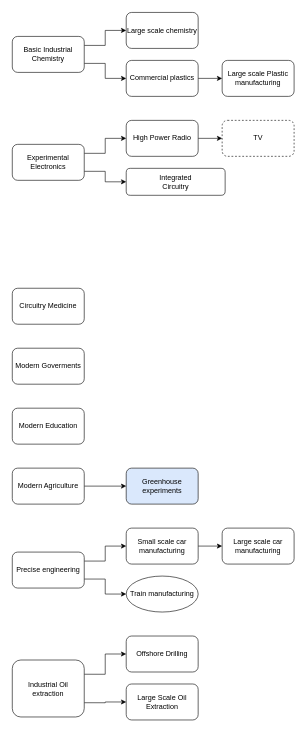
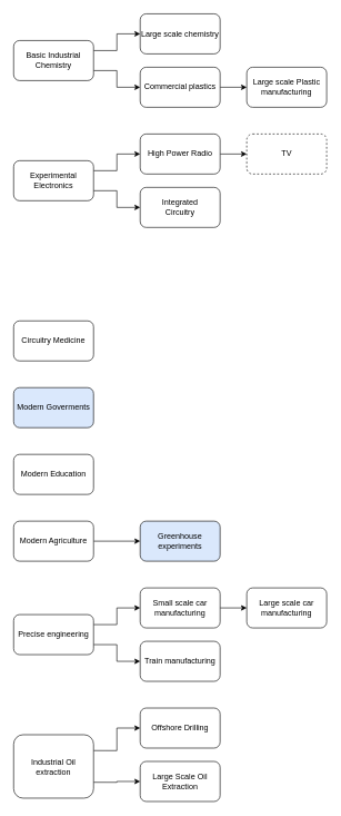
  <mxCell id="0" />
  <mxCell id="1" parent="0" />
  <mxCell id="2" style="edgeStyle=orthogonalEdgeStyle;rounded=0;orthogonalLoop=1;jettySize=auto;html=1;exitX=1;exitY=0.75;exitDx=0;exitDy=0;entryX=0;entryY=0.5;entryDx=0;entryDy=0;" edge="1" parent="1" source="4" target="12"><mxGeometry relative="1" as="geometry" /></mxCell>
  <mxCell id="3" style="edgeStyle=orthogonalEdgeStyle;rounded=0;orthogonalLoop=1;jettySize=auto;html=1;exitX=1;exitY=0.25;exitDx=0;exitDy=0;" edge="1" parent="1" source="4" target="13"><mxGeometry relative="1" as="geometry" /></mxCell>
  <mxCell id="4" value="Basic Industrial Chemistry" style="rounded=1;whiteSpace=wrap;html=1;" vertex="1" parent="1"><mxGeometry x="20" y="60" width="120" height="60" as="geometry" /></mxCell>
  <mxCell id="5" style="edgeStyle=orthogonalEdgeStyle;rounded=0;orthogonalLoop=1;jettySize=auto;html=1;exitX=1;exitY=0.25;exitDx=0;exitDy=0;" edge="1" parent="1" source="7" target="9"><mxGeometry relative="1" as="geometry" /></mxCell>
  <mxCell id="6" style="edgeStyle=orthogonalEdgeStyle;rounded=0;orthogonalLoop=1;jettySize=auto;html=1;exitX=1;exitY=0.75;exitDx=0;exitDy=0;" edge="1" parent="1" source="7" target="10"><mxGeometry relative="1" as="geometry" /></mxCell>
  <mxCell id="7" value="Experimental Electronics" style="rounded=1;whiteSpace=wrap;html=1;" vertex="1" parent="1"><mxGeometry x="20" y="240" width="120" height="60" as="geometry" /></mxCell>
  <mxCell id="8" style="edgeStyle=orthogonalEdgeStyle;rounded=0;orthogonalLoop=1;jettySize=auto;html=1;exitX=1;exitY=0.5;exitDx=0;exitDy=0;entryX=0;entryY=0.5;entryDx=0;entryDy=0;" edge="1" parent="1" source="9" target="14"><mxGeometry relative="1" as="geometry" /></mxCell>
  <mxCell id="9" value="High Power Radio" style="rounded=1;whiteSpace=wrap;html=1;" vertex="1" parent="1"><mxGeometry x="210" y="200" width="120" height="60" as="geometry" /></mxCell>
- <mxCell id="10" value="Integrated&lt;br&gt;Circuitry" style="rounded=1;whiteSpace=wrap;html=1;" vertex="1" parent="1"><mxGeometry x="210" y="280" width="165" height="45" as="geometry" /></mxCell>
+ <mxCell id="10" value="Integrated&lt;br&gt;Circuitry" style="rounded=1;whiteSpace=wrap;html=1;" vertex="1" parent="1"><mxGeometry x="210" y="280" width="120" height="60" as="geometry" /></mxCell>
  <mxCell id="11" style="edgeStyle=orthogonalEdgeStyle;rounded=0;orthogonalLoop=1;jettySize=auto;html=1;exitX=1;exitY=0.5;exitDx=0;exitDy=0;entryX=0;entryY=0.5;entryDx=0;entryDy=0;" edge="1" parent="1" source="12" target="17"><mxGeometry relative="1" as="geometry" /></mxCell>
  <mxCell id="12" value="Commercial plastics&lt;br&gt;" style="rounded=1;whiteSpace=wrap;html=1;" vertex="1" parent="1"><mxGeometry x="210" y="100" width="120" height="60" as="geometry" /></mxCell>
  <mxCell id="13" value="Large scale chemistry&lt;br&gt;" style="rounded=1;whiteSpace=wrap;html=1;" vertex="1" parent="1"><mxGeometry x="210" y="20" width="120" height="60" as="geometry" /></mxCell>
  <mxCell id="14" value="TV" style="rounded=1;whiteSpace=wrap;html=1;dashed=1;" vertex="1" parent="1"><mxGeometry x="370" y="200" width="120" height="60" as="geometry" /></mxCell>
  <mxCell id="15" value="Circuitry Medicine" style="rounded=1;whiteSpace=wrap;html=1;" vertex="1" parent="1"><mxGeometry x="20" y="480" width="120" height="60" as="geometry" /></mxCell>
- <mxCell id="16" value="Modern Goverments" style="rounded=1;whiteSpace=wrap;html=1;" vertex="1" parent="1"><mxGeometry x="20" y="580" width="120" height="60" as="geometry" /></mxCell>
+ <mxCell id="16" value="Modern Goverments" style="rounded=1;whiteSpace=wrap;html=1;fillColor=#dae8fc;" vertex="1" parent="1"><mxGeometry x="20" y="580" width="120" height="60" as="geometry" /></mxCell>
  <mxCell id="17" value="Large scale Plastic manufacturing" style="rounded=1;whiteSpace=wrap;html=1;" vertex="1" parent="1"><mxGeometry x="370" y="100" width="120" height="60" as="geometry" /></mxCell>
  <mxCell id="18" value="Modern Education" style="rounded=1;whiteSpace=wrap;html=1;" vertex="1" parent="1"><mxGeometry x="20" y="680" width="120" height="60" as="geometry" /></mxCell>
  <mxCell id="19" style="edgeStyle=orthogonalEdgeStyle;rounded=0;orthogonalLoop=1;jettySize=auto;html=1;exitX=1;exitY=0.5;exitDx=0;exitDy=0;entryX=0;entryY=0.5;entryDx=0;entryDy=0;" edge="1" parent="1" source="20" target="21"><mxGeometry relative="1" as="geometry" /></mxCell>
  <mxCell id="20" value="Modern Agriculture" style="rounded=1;whiteSpace=wrap;html=1;" vertex="1" parent="1"><mxGeometry x="20" y="780" width="120" height="60" as="geometry" /></mxCell>
  <mxCell id="21" value="Greenhouse experiments" style="rounded=1;whiteSpace=wrap;html=1;fillColor=#dae8fc;" vertex="1" parent="1"><mxGeometry x="210" y="780" width="120" height="60" as="geometry" /></mxCell>
  <mxCell id="22" style="edgeStyle=orthogonalEdgeStyle;rounded=0;orthogonalLoop=1;jettySize=auto;html=1;exitX=1;exitY=0.75;exitDx=0;exitDy=0;entryX=0;entryY=0.5;entryDx=0;entryDy=0;" edge="1" parent="1" source="24" target="27"><mxGeometry relative="1" as="geometry" /></mxCell>
  <mxCell id="23" style="edgeStyle=orthogonalEdgeStyle;rounded=0;orthogonalLoop=1;jettySize=auto;html=1;exitX=1;exitY=0.25;exitDx=0;exitDy=0;entryX=0;entryY=0.5;entryDx=0;entryDy=0;" edge="1" parent="1" source="24" target="26"><mxGeometry relative="1" as="geometry" /></mxCell>
  <mxCell id="24" value="&lt;div&gt;Precise engineering&lt;/div&gt;" style="rounded=1;whiteSpace=wrap;html=1;" vertex="1" parent="1"><mxGeometry x="20" y="920" width="120" height="60" as="geometry" /></mxCell>
  <mxCell id="25" style="edgeStyle=orthogonalEdgeStyle;rounded=0;orthogonalLoop=1;jettySize=auto;html=1;exitX=1;exitY=0.5;exitDx=0;exitDy=0;entryX=0;entryY=0.5;entryDx=0;entryDy=0;" edge="1" parent="1" source="26" target="28"><mxGeometry relative="1" as="geometry" /></mxCell>
  <mxCell id="26" value="Small scale car manufacturing" style="rounded=1;whiteSpace=wrap;html=1;" vertex="1" parent="1"><mxGeometry x="210" y="880" width="120" height="60" as="geometry" /></mxCell>
- <mxCell id="27" value="Train manufacturing" style="ellipse;whiteSpace=wrap;html=1;" vertex="1" parent="1"><mxGeometry x="210" y="960" width="120" height="60" as="geometry" /></mxCell>
+ <mxCell id="27" value="Train manufacturing" style="rounded=1;whiteSpace=wrap;html=1;" vertex="1" parent="1"><mxGeometry x="210" y="960" width="120" height="60" as="geometry" /></mxCell>
  <mxCell id="28" value="Large scale car manufacturing" style="rounded=1;whiteSpace=wrap;html=1;" vertex="1" parent="1"><mxGeometry x="370" y="880" width="120" height="60" as="geometry" /></mxCell>
  <mxCell id="29" style="edgeStyle=orthogonalEdgeStyle;rounded=0;orthogonalLoop=1;jettySize=auto;html=1;exitX=1;exitY=0.25;exitDx=0;exitDy=0;entryX=0;entryY=0.5;entryDx=0;entryDy=0;" edge="1" parent="1" source="31" target="32"><mxGeometry relative="1" as="geometry" /></mxCell>
  <mxCell id="30" style="edgeStyle=orthogonalEdgeStyle;rounded=0;orthogonalLoop=1;jettySize=auto;html=1;exitX=1;exitY=0.75;exitDx=0;exitDy=0;entryX=0;entryY=0.5;entryDx=0;entryDy=0;" edge="1" parent="1" source="31" target="33"><mxGeometry relative="1" as="geometry" /></mxCell>
  <mxCell id="31" value="Industrial Oil extraction" style="rounded=1;whiteSpace=wrap;html=1;" vertex="1" parent="1"><mxGeometry x="20" y="1100" width="120" height="95" as="geometry" /></mxCell>
  <mxCell id="32" value="Offshore Drilling" style="rounded=1;whiteSpace=wrap;html=1;" vertex="1" parent="1"><mxGeometry x="210" y="1060" width="120" height="60" as="geometry" /></mxCell>
  <mxCell id="33" value="Large Scale Oil Extraction" style="rounded=1;whiteSpace=wrap;html=1;" vertex="1" parent="1"><mxGeometry x="210" y="1140" width="120" height="60" as="geometry" /></mxCell>
